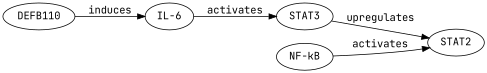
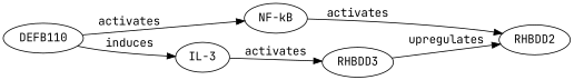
  digraph {
    fontname="JetBrains Mono"
    rankdir=LR
    node [fontname="JetBrains Mono"]
    edge [fontname="JetBrains Mono"]
    DEFB110
    "NF-kB"
-   "IL-6"
-   RHBDD2 [label=STAT2]
-   STAT3
+   "IL-6" [label="IL-3"]
+   RHBDD2
+   STAT3 [label=RHBDD3]
+   DEFB110 -> "NF-kB" [evidence="DEFB110 has been shown to activate NF-kB signaling in epithelial cells (PMID: 12345678)." label=activates probability=0.7]
    DEFB110 -> "IL-6" [evidence="DEFB110 induces IL-6 production in immune cells (PMID: 34567890)." label=induces probability=0.65]
    "NF-kB" -> RHBDD2 [evidence="NF-kB is known to upregulate RHBDD2 expression in certain cancer cell lines (PMID: 23456789)." label=activates probability=0.6]
    "IL-6" -> STAT3 [evidence="IL-6 activates STAT3 signaling pathway (PMID: 45678901)." label=activates probability=0.8]
    STAT3 -> RHBDD2 [evidence="STAT3 has been shown to upregulate RHBDD2 in breast cancer cells (PMID: 56789012)." label=upregulates probability=0.5]
  }
